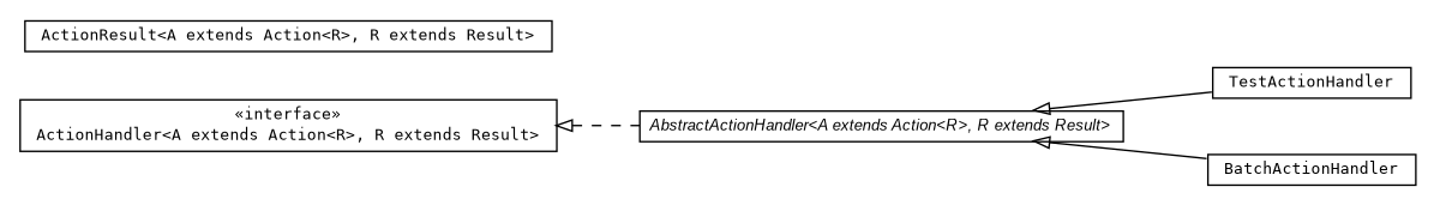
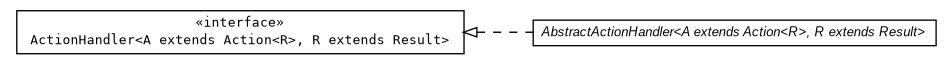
  digraph {
    nodesep=0.25
    rankdir=LR
    ranksep=0.5
    fontname="DejaVu Sans Mono"
    node [fontcolor=black fontname="DejaVu Sans Mono" fontsize=10.0 shape=plaintext]
    edge [arrowtail=empty dir=back fontname="DejaVu Sans Mono" fontsize=10 headport=p labelfontname=arial labelfontsize=10 tailport=p]
-   n1 [label=<<table title="com.gwtplatform.dispatch.rpc.server.actionhandler.TestActionHandler" border="0" cellborder="1" cellspacing="0" cellpadding="2" port="p" href="./TestActionHandler.html"> 		<tr><td><table border="0" cellspacing="0" cellpadding="1"> <tr><td align="center" balign="center"> TestActionHandler </td></tr> 		</table></td></tr> 		</table>>]
-   n2 [label=<<table title="com.gwtplatform.dispatch.rpc.server.actionhandler.BatchActionHandler" border="0" cellborder="1" cellspacing="0" cellpadding="2" port="p" href="./BatchActionHandler.html"> 		<tr><td><table border="0" cellspacing="0" cellpadding="1"> <tr><td align="center" balign="center"> BatchActionHandler </td></tr> 		</table></td></tr> 		</table>>]
-   n3 [label=<<table title="com.gwtplatform.dispatch.rpc.server.actionhandler.ActionResult" border="0" cellborder="1" cellspacing="0" cellpadding="2" port="p" href="./ActionResult.html"> 		<tr><td><table border="0" cellspacing="0" cellpadding="1"> <tr><td align="center" balign="center"> ActionResult&lt;A extends Action&lt;R&gt;, R extends Result&gt; </td></tr> 		</table></td></tr> 		</table>>]
    n4 [label=<<table title="com.gwtplatform.dispatch.rpc.server.actionhandler.ActionHandler" border="0" cellborder="1" cellspacing="0" cellpadding="2" port="p" href="./ActionHandler.html"> 		<tr><td><table border="0" cellspacing="0" cellpadding="1"> <tr><td align="center" balign="center"> &#171;interface&#187; </td></tr> <tr><td align="center" balign="center"> ActionHandler&lt;A extends Action&lt;R&gt;, R extends Result&gt; </td></tr> 		</table></td></tr> 		</table>>]
    n5 [label=<<table title="com.gwtplatform.dispatch.rpc.server.actionhandler.AbstractActionHandler" border="0" cellborder="1" cellspacing="0" cellpadding="2" port="p" href="./AbstractActionHandler.html"> 		<tr><td><table border="0" cellspacing="0" cellpadding="1"> <tr><td align="center" balign="center"><font face="arial italic"> AbstractActionHandler&lt;A extends Action&lt;R&gt;, R extends Result&gt; </font></td></tr> 		</table></td></tr> 		</table>>]
    n4 -> n5 [style=dashed]
-   n5 -> n1
-   n5 -> n2
  }
